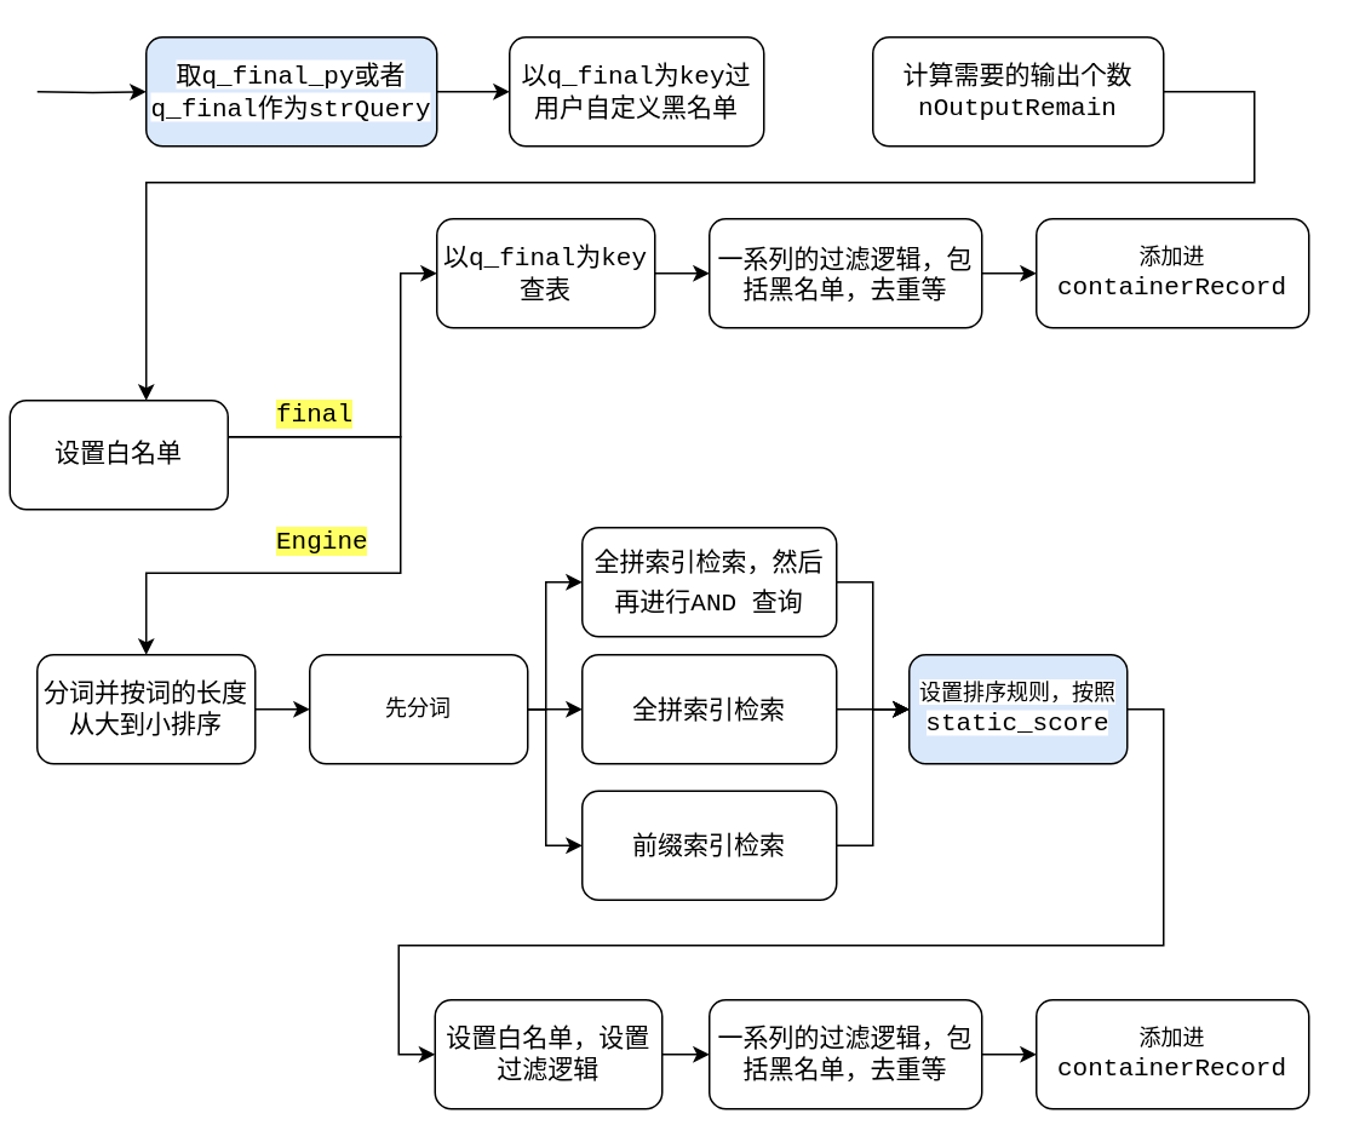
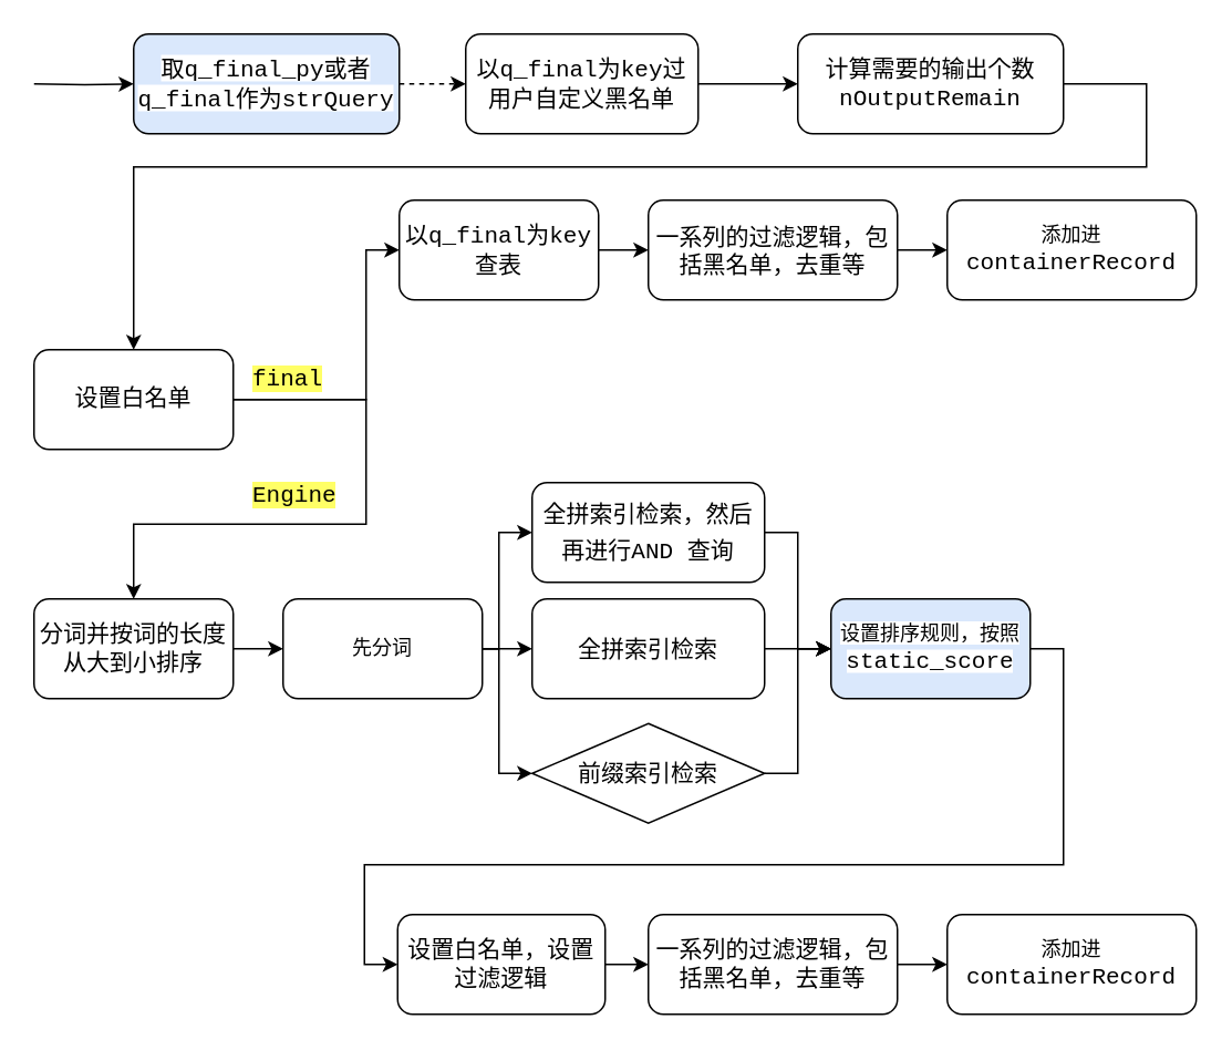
  <mxCell id="0" />
  <mxCell id="1" parent="0" />
  <mxCell id="2" style="edgeStyle=orthogonalEdgeStyle;rounded=0;orthogonalLoop=1;jettySize=auto;html=1;entryX=0;entryY=0.5;entryDx=0;entryDy=0;" edge="1" parent="1" target="4"><mxGeometry relative="1" as="geometry"><mxPoint x="20" y="50" as="sourcePoint" /></mxGeometry></mxCell>
- <mxCell id="3" style="edgeStyle=orthogonalEdgeStyle;rounded=0;orthogonalLoop=1;jettySize=auto;html=1;exitX=1;exitY=0.5;exitDx=0;exitDy=0;entryX=0;entryY=0.5;entryDx=0;entryDy=0;" edge="1" parent="1" source="4" target="6"><mxGeometry relative="1" as="geometry" /></mxCell>
+ <mxCell id="3" style="edgeStyle=orthogonalEdgeStyle;rounded=0;orthogonalLoop=1;jettySize=auto;html=1;exitX=1;exitY=0.5;exitDx=0;exitDy=0;entryX=0;entryY=0.5;entryDx=0;entryDy=0;dashed=1;" edge="1" parent="1" source="4" target="6"><mxGeometry relative="1" as="geometry" /></mxCell>
  <mxCell id="4" value="&lt;span style=&quot;background-color: rgb(255 , 255 , 255) ; font-size: 14px&quot;&gt;&lt;font face=&quot;Courier New&quot; style=&quot;font-size: 14px&quot;&gt;取&lt;span&gt;q_final_py或者q_final作为&lt;/span&gt;&lt;span&gt;strQuery&lt;/span&gt;&lt;/font&gt;&lt;/span&gt;" style="rounded=1;whiteSpace=wrap;html=1;fillColor=#dae8fc;" vertex="1" parent="1"><mxGeometry x="80" y="20" width="160" height="60" as="geometry" /></mxCell>
+ <mxCell id="5" style="edgeStyle=orthogonalEdgeStyle;rounded=0;orthogonalLoop=1;jettySize=auto;html=1;exitX=1;exitY=0.5;exitDx=0;exitDy=0;" edge="1" parent="1" source="6" target="8"><mxGeometry relative="1" as="geometry" /></mxCell>
  <mxCell id="6" value="&lt;span style=&quot;background-color: rgb(255 , 255 , 255) ; font-size: 14px&quot;&gt;&lt;font face=&quot;Courier New&quot;&gt;以q_final为key过用户自定义黑名单&lt;/font&gt;&lt;/span&gt;" style="rounded=1;whiteSpace=wrap;html=1;" vertex="1" parent="1"><mxGeometry x="280" y="20" width="140" height="60" as="geometry" /></mxCell>
  <mxCell id="7" style="edgeStyle=orthogonalEdgeStyle;rounded=0;orthogonalLoop=1;jettySize=auto;html=1;exitX=1;exitY=0.5;exitDx=0;exitDy=0;" edge="1" parent="1" source="8" target="11"><mxGeometry relative="1" as="geometry"><Array as="points"><mxPoint x="690" y="50" /><mxPoint x="690" y="100" /><mxPoint x="80" y="100" /></Array></mxGeometry></mxCell>
  <mxCell id="8" value="&lt;font style=&quot;font-size: 14px&quot; face=&quot;Courier New&quot;&gt;计算需要的输出个数&lt;span style=&quot;background-color: rgb(255 , 255 , 255)&quot;&gt;nOutputRemain&lt;/span&gt;&lt;/font&gt;" style="rounded=1;whiteSpace=wrap;html=1;" vertex="1" parent="1"><mxGeometry x="480" y="20" width="160" height="60" as="geometry" /></mxCell>
  <mxCell id="9" style="edgeStyle=orthogonalEdgeStyle;rounded=0;orthogonalLoop=1;jettySize=auto;html=1;exitX=1;exitY=0.5;exitDx=0;exitDy=0;entryX=0;entryY=0.5;entryDx=0;entryDy=0;" edge="1" parent="1" source="11" target="14"><mxGeometry relative="1" as="geometry"><Array as="points"><mxPoint x="220" y="240" /><mxPoint x="220" y="150" /></Array></mxGeometry></mxCell>
  <mxCell id="10" style="edgeStyle=orthogonalEdgeStyle;rounded=0;orthogonalLoop=1;jettySize=auto;html=1;exitX=1;exitY=0.5;exitDx=0;exitDy=0;entryX=0.5;entryY=0;entryDx=0;entryDy=0;" edge="1" parent="1" source="11" target="20"><mxGeometry relative="1" as="geometry"><Array as="points"><mxPoint x="220" y="240" /><mxPoint x="220" y="315" /><mxPoint x="80" y="315" /></Array></mxGeometry></mxCell>
- <mxCell id="11" value="&lt;font style=&quot;font-size: 14px&quot; face=&quot;Courier New&quot;&gt;设置白名单&lt;/font&gt;" style="rounded=1;whiteSpace=wrap;html=1;" vertex="1" parent="1"><mxGeometry x="5" y="220" width="120" height="60" as="geometry" /></mxCell>
+ <mxCell id="11" value="&lt;font style=&quot;font-size: 14px&quot; face=&quot;Courier New&quot;&gt;设置白名单&lt;/font&gt;" style="rounded=1;whiteSpace=wrap;html=1;" vertex="1" parent="1"><mxGeometry x="20" y="210" width="120" height="60" as="geometry" /></mxCell>
  <mxCell id="12" value="&lt;div style=&quot;font-weight: normal ; font-size: 14px ; line-height: 21px&quot;&gt;&lt;div&gt;&lt;font face=&quot;Courier New&quot; style=&quot;background-color: rgb(255 , 255 , 102)&quot;&gt;final&lt;/font&gt;&lt;/div&gt;&lt;/div&gt;" style="text;whiteSpace=wrap;html=1;" vertex="1" parent="1"><mxGeometry x="150" y="210" width="140" height="40" as="geometry" /></mxCell>
  <mxCell id="13" style="edgeStyle=orthogonalEdgeStyle;rounded=0;orthogonalLoop=1;jettySize=auto;html=1;exitX=1;exitY=0.5;exitDx=0;exitDy=0;entryX=0;entryY=0.5;entryDx=0;entryDy=0;" edge="1" parent="1" source="14" target="16"><mxGeometry relative="1" as="geometry" /></mxCell>
  <mxCell id="14" value="&lt;span style=&quot;background-color: rgb(255 , 255 , 255) ; font-size: 14px&quot;&gt;&lt;font face=&quot;Courier New&quot;&gt;以q_final为key查表&lt;/font&gt;&lt;/span&gt;" style="rounded=1;whiteSpace=wrap;html=1;" vertex="1" parent="1"><mxGeometry x="240" y="120" width="120" height="60" as="geometry" /></mxCell>
  <mxCell id="15" style="edgeStyle=orthogonalEdgeStyle;rounded=0;orthogonalLoop=1;jettySize=auto;html=1;exitX=1;exitY=0.5;exitDx=0;exitDy=0;entryX=0;entryY=0.5;entryDx=0;entryDy=0;" edge="1" parent="1" source="16" target="17"><mxGeometry relative="1" as="geometry" /></mxCell>
  <mxCell id="16" value="&lt;font style=&quot;font-size: 14px&quot;&gt;一系列的过滤逻辑，包括黑名单，去重等&lt;/font&gt;" style="rounded=1;whiteSpace=wrap;html=1;" vertex="1" parent="1"><mxGeometry x="390" y="120" width="150" height="60" as="geometry" /></mxCell>
  <mxCell id="17" value="&lt;span style=&quot;background-color: rgb(255 , 255 , 255)&quot;&gt;&lt;font face=&quot;Courier New&quot;&gt;添加进&lt;span style=&quot;font-size: 14px&quot;&gt;containerRecord&lt;/span&gt;&lt;/font&gt;&lt;/span&gt;" style="rounded=1;whiteSpace=wrap;html=1;" vertex="1" parent="1"><mxGeometry x="570" y="120" width="150" height="60" as="geometry" /></mxCell>
  <mxCell id="18" value="&lt;div style=&quot;font-weight: normal ; font-size: 14px ; line-height: 21px&quot;&gt;&lt;div&gt;&lt;font face=&quot;Courier New&quot; style=&quot;background-color: rgb(255 , 255 , 102)&quot;&gt;Engine&lt;/font&gt;&lt;/div&gt;&lt;/div&gt;" style="text;whiteSpace=wrap;html=1;" vertex="1" parent="1"><mxGeometry x="150" y="280" width="60" height="40" as="geometry" /></mxCell>
  <mxCell id="19" style="edgeStyle=orthogonalEdgeStyle;rounded=0;orthogonalLoop=1;jettySize=auto;html=1;exitX=1;exitY=0.5;exitDx=0;exitDy=0;entryX=0;entryY=0.5;entryDx=0;entryDy=0;" edge="1" parent="1" source="20" target="24"><mxGeometry relative="1" as="geometry" /></mxCell>
  <mxCell id="20" value="&lt;font face=&quot;Courier New&quot; style=&quot;font-size: 14px&quot;&gt;分词并按词的长度从大到小排序&lt;/font&gt;" style="rounded=1;whiteSpace=wrap;html=1;" vertex="1" parent="1"><mxGeometry x="20" y="360" width="120" height="60" as="geometry" /></mxCell>
  <mxCell id="21" style="edgeStyle=orthogonalEdgeStyle;rounded=0;orthogonalLoop=1;jettySize=auto;html=1;exitX=1;exitY=0.5;exitDx=0;exitDy=0;entryX=0;entryY=0.5;entryDx=0;entryDy=0;" edge="1" parent="1" source="24" target="26"><mxGeometry relative="1" as="geometry" /></mxCell>
  <mxCell id="22" style="edgeStyle=orthogonalEdgeStyle;rounded=0;orthogonalLoop=1;jettySize=auto;html=1;exitX=1;exitY=0.5;exitDx=0;exitDy=0;entryX=0;entryY=0.5;entryDx=0;entryDy=0;" edge="1" parent="1" source="24" target="37"><mxGeometry relative="1" as="geometry"><Array as="points"><mxPoint x="300" y="390" /><mxPoint x="300" y="320" /></Array></mxGeometry></mxCell>
  <mxCell id="23" style="edgeStyle=orthogonalEdgeStyle;rounded=0;orthogonalLoop=1;jettySize=auto;html=1;exitX=1;exitY=0.5;exitDx=0;exitDy=0;entryX=0;entryY=0.5;entryDx=0;entryDy=0;" edge="1" parent="1" source="24" target="28"><mxGeometry relative="1" as="geometry"><Array as="points"><mxPoint x="300" y="390" /><mxPoint x="300" y="465" /></Array></mxGeometry></mxCell>
  <mxCell id="24" value="先分词" style="rounded=1;whiteSpace=wrap;html=1;" vertex="1" parent="1"><mxGeometry x="170" y="360" width="120" height="60" as="geometry" /></mxCell>
  <mxCell id="25" style="edgeStyle=orthogonalEdgeStyle;rounded=0;orthogonalLoop=1;jettySize=auto;html=1;exitX=1;exitY=0.5;exitDx=0;exitDy=0;" edge="1" parent="1" source="26"><mxGeometry relative="1" as="geometry"><mxPoint x="500" y="390" as="targetPoint" /></mxGeometry></mxCell>
  <mxCell id="26" value="&lt;div style=&quot;font-size: 14px ; line-height: 21px&quot;&gt;&lt;span style=&quot;background-color: rgb(255 , 255 , 255)&quot;&gt;&lt;font face=&quot;Courier New&quot;&gt;全拼索引检索&lt;/font&gt;&lt;/span&gt;&lt;/div&gt;" style="rounded=1;whiteSpace=wrap;html=1;" vertex="1" parent="1"><mxGeometry x="320" y="360" width="140" height="60" as="geometry" /></mxCell>
  <mxCell id="27" style="edgeStyle=orthogonalEdgeStyle;rounded=0;orthogonalLoop=1;jettySize=auto;html=1;exitX=1;exitY=0.5;exitDx=0;exitDy=0;" edge="1" parent="1" source="28"><mxGeometry relative="1" as="geometry"><mxPoint x="500" y="390" as="targetPoint" /><Array as="points"><mxPoint x="480" y="465" /><mxPoint x="480" y="390" /></Array></mxGeometry></mxCell>
- <mxCell id="28" value="&lt;div style=&quot;font-size: 14px ; line-height: 21px&quot;&gt;&lt;span style=&quot;background-color: rgb(255 , 255 , 255)&quot;&gt;&lt;font face=&quot;Courier New&quot;&gt;前缀索引检索&lt;/font&gt;&lt;/span&gt;&lt;/div&gt;" style="rounded=1;whiteSpace=wrap;html=1;" vertex="1" parent="1"><mxGeometry x="320" y="435" width="140" height="60" as="geometry" /></mxCell>
+ <mxCell id="28" value="&lt;div style=&quot;font-size: 14px ; line-height: 21px&quot;&gt;&lt;span style=&quot;background-color: rgb(255 , 255 , 255)&quot;&gt;&lt;font face=&quot;Courier New&quot;&gt;前缀索引检索&lt;/font&gt;&lt;/span&gt;&lt;/div&gt;" style="rhombus;whiteSpace=wrap;html=1;" vertex="1" parent="1"><mxGeometry x="320" y="435" width="140" height="60" as="geometry" /></mxCell>
  <mxCell id="29" style="edgeStyle=orthogonalEdgeStyle;rounded=0;orthogonalLoop=1;jettySize=auto;html=1;exitX=1;exitY=0.5;exitDx=0;exitDy=0;entryX=0;entryY=0.5;entryDx=0;entryDy=0;" edge="1" parent="1" source="30" target="32"><mxGeometry relative="1" as="geometry"><Array as="points"><mxPoint x="640" y="390" /><mxPoint x="640" y="520" /><mxPoint x="219" y="520" /><mxPoint x="219" y="580" /></Array></mxGeometry></mxCell>
  <mxCell id="30" value="&lt;span style=&quot;background-color: rgb(255 , 255 , 255)&quot;&gt;&lt;font face=&quot;Courier New&quot;&gt;设置排序规则，按照&lt;span style=&quot;font-size: 14px&quot;&gt;static_score&lt;/span&gt;&lt;/font&gt;&lt;/span&gt;" style="rounded=1;whiteSpace=wrap;html=1;fillColor=#dae8fc;" vertex="1" parent="1"><mxGeometry x="500" y="360" width="120" height="60" as="geometry" /></mxCell>
  <mxCell id="31" style="edgeStyle=orthogonalEdgeStyle;rounded=0;orthogonalLoop=1;jettySize=auto;html=1;exitX=1;exitY=0.5;exitDx=0;exitDy=0;entryX=0;entryY=0.5;entryDx=0;entryDy=0;" edge="1" parent="1" source="32" target="34"><mxGeometry relative="1" as="geometry" /></mxCell>
  <mxCell id="32" value="&lt;font style=&quot;font-size: 14px&quot; face=&quot;Courier New&quot;&gt;设置白名单，设置过滤逻辑&lt;/font&gt;" style="rounded=1;whiteSpace=wrap;html=1;" vertex="1" parent="1"><mxGeometry x="239" y="550" width="125" height="60" as="geometry" /></mxCell>
  <mxCell id="33" style="edgeStyle=orthogonalEdgeStyle;rounded=0;orthogonalLoop=1;jettySize=auto;html=1;exitX=1;exitY=0.5;exitDx=0;exitDy=0;entryX=0;entryY=0.5;entryDx=0;entryDy=0;" edge="1" parent="1" source="34" target="35"><mxGeometry relative="1" as="geometry" /></mxCell>
  <mxCell id="34" value="&lt;font face=&quot;Courier New&quot; style=&quot;font-size: 14px&quot;&gt;一系列的过滤逻辑，包括黑名单，去重等&lt;/font&gt;" style="rounded=1;whiteSpace=wrap;html=1;" vertex="1" parent="1"><mxGeometry x="390" y="550" width="150" height="60" as="geometry" /></mxCell>
  <mxCell id="35" value="&lt;font face=&quot;Courier New&quot; style=&quot;background-color: rgb(255 , 255 , 255)&quot;&gt;添加进&lt;span style=&quot;font-size: 14px&quot;&gt;containerRecord&lt;/span&gt;&lt;/font&gt;" style="rounded=1;whiteSpace=wrap;html=1;" vertex="1" parent="1"><mxGeometry x="570" y="550" width="150" height="60" as="geometry" /></mxCell>
  <mxCell id="36" style="edgeStyle=orthogonalEdgeStyle;rounded=0;orthogonalLoop=1;jettySize=auto;html=1;exitX=1;exitY=0.5;exitDx=0;exitDy=0;entryX=0;entryY=0.5;entryDx=0;entryDy=0;" edge="1" parent="1" source="37" target="30"><mxGeometry relative="1" as="geometry" /></mxCell>
  <mxCell id="37" value="&lt;div style=&quot;font-weight: normal ; font-size: 14px ; line-height: 21px&quot;&gt;&lt;div&gt;&lt;span style=&quot;background-color: rgb(255 , 255 , 255)&quot;&gt;&lt;font face=&quot;Courier New&quot;&gt;全拼索引检索，然后再进行AND 查询&lt;/font&gt;&lt;/span&gt;&lt;/div&gt;&lt;/div&gt;" style="rounded=1;whiteSpace=wrap;html=1;" vertex="1" parent="1"><mxGeometry x="320" y="290" width="140" height="60" as="geometry" /></mxCell>
